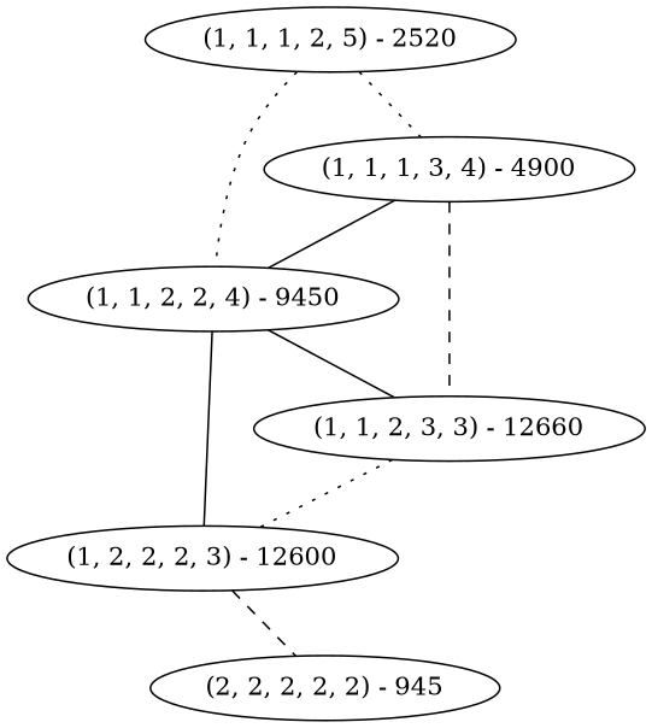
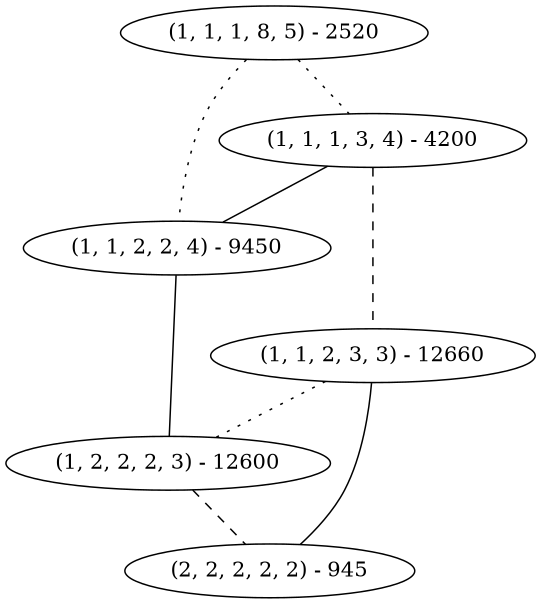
  strict graph {
    edge [style=dotted]
-   n1 [label="(1, 1, 1, 2, 5) - 2520"]
-   n2 [label="(1, 1, 1, 3, 4) - 4900"]
+   n1 [label="(1, 1, 1, 8, 5) - 2520"]
+   n2 [label="(1, 1, 1, 3, 4) - 4200"]
    n3 [label="(1, 1, 2, 2, 4) - 9450"]
    n4 [label="(1, 1, 2, 3, 3) - 12660"]
    n5 [label="(1, 2, 2, 2, 3) - 12600"]
    n6 [label="(2, 2, 2, 2, 2) - 945"]
    n1 -- n2
    n1 -- n3
    n2 -- n3 [style=solid]
    n2 -- n4 [style=dashed]
-   n3 -- n4 [style=solid]
+   n6 -- n4 [style=solid]
    n3 -- n5 [style=solid]
    n4 -- n5
    n5 -- n6 [style=dashed]
  }
